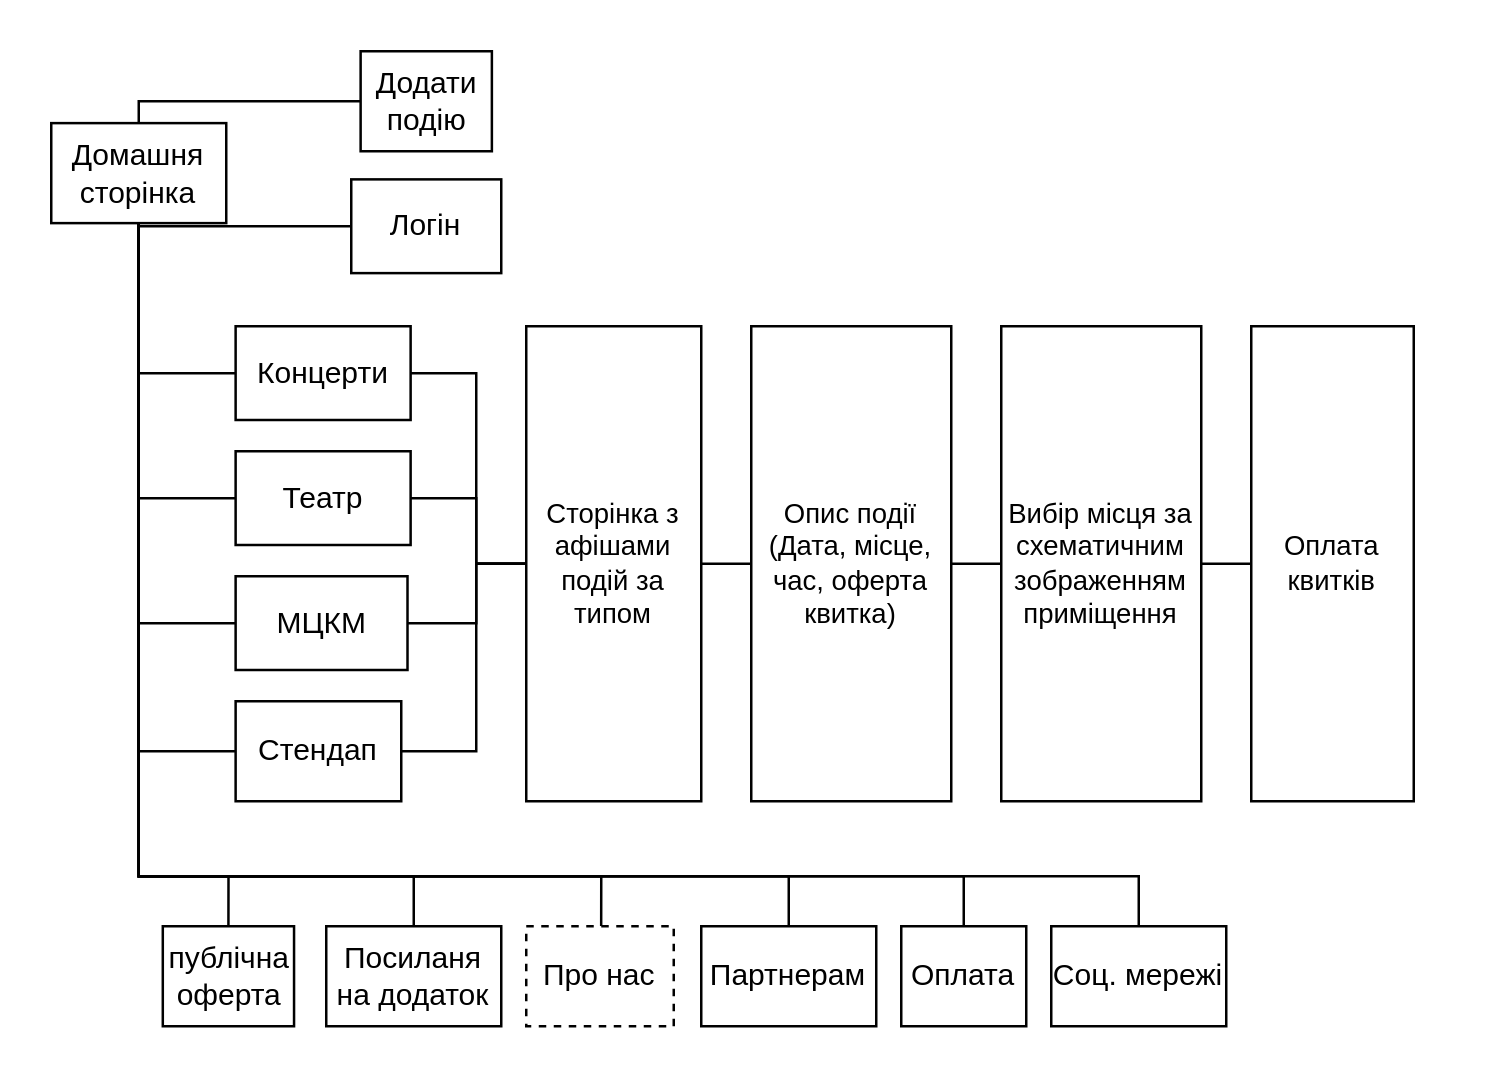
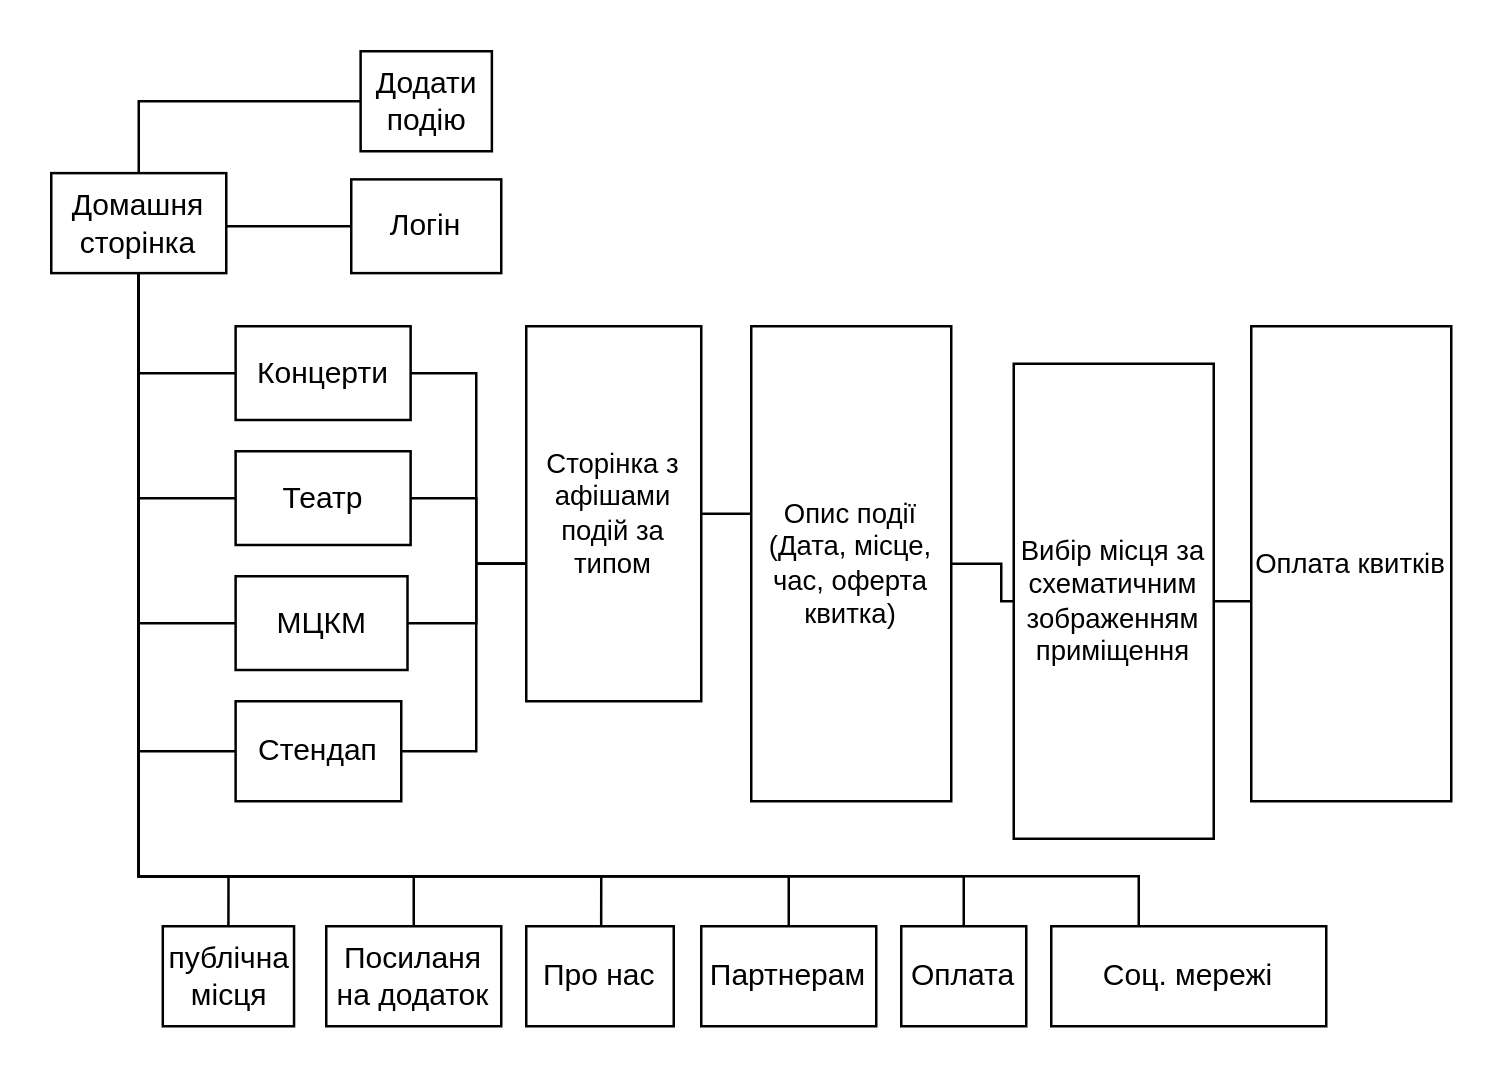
  <mxCell id="0" />
  <mxCell id="1" parent="0" />
  <mxCell id="2" style="edgeStyle=orthogonalEdgeStyle;shape=connector;rounded=0;orthogonalLoop=1;jettySize=auto;html=1;entryX=0;entryY=0.5;entryDx=0;entryDy=0;labelBackgroundColor=default;strokeColor=default;align=center;verticalAlign=middle;fontFamily=Helvetica;fontSize=11;fontColor=default;endArrow=none;endFill=0;" edge="1" parent="1" source="11" target="21"><mxGeometry relative="1" as="geometry"><Array as="points"><mxPoint x="55" y="40" /></Array></mxGeometry></mxCell>
  <mxCell id="3" style="edgeStyle=orthogonalEdgeStyle;shape=connector;rounded=0;orthogonalLoop=1;jettySize=auto;html=1;labelBackgroundColor=default;strokeColor=default;align=center;verticalAlign=middle;fontFamily=Helvetica;fontSize=11;fontColor=default;endArrow=none;endFill=0;" edge="1" parent="1" source="11" target="22"><mxGeometry relative="1" as="geometry"><Array as="points"><mxPoint x="100" y="90" /><mxPoint x="100" y="90" /></Array></mxGeometry></mxCell>
  <mxCell id="4" style="edgeStyle=orthogonalEdgeStyle;shape=connector;rounded=0;orthogonalLoop=1;jettySize=auto;html=1;entryX=0;entryY=0.5;entryDx=0;entryDy=0;labelBackgroundColor=default;strokeColor=default;align=center;verticalAlign=middle;fontFamily=Helvetica;fontSize=11;fontColor=default;endArrow=none;endFill=0;" edge="1" parent="1" source="11" target="13"><mxGeometry relative="1" as="geometry"><Array as="points"><mxPoint x="55" y="149" /></Array></mxGeometry></mxCell>
  <mxCell id="5" style="edgeStyle=orthogonalEdgeStyle;shape=connector;rounded=0;orthogonalLoop=1;jettySize=auto;html=1;labelBackgroundColor=default;strokeColor=default;align=center;verticalAlign=middle;fontFamily=Helvetica;fontSize=11;fontColor=default;endArrow=none;endFill=0;entryX=0.5;entryY=0;entryDx=0;entryDy=0;" edge="1" parent="1" source="11" target="20"><mxGeometry relative="1" as="geometry"><Array as="points"><mxPoint x="55" y="350" /><mxPoint x="91" y="350" /></Array></mxGeometry></mxCell>
  <mxCell id="6" style="edgeStyle=orthogonalEdgeStyle;shape=connector;rounded=0;orthogonalLoop=1;jettySize=auto;html=1;entryX=0.5;entryY=0;entryDx=0;entryDy=0;labelBackgroundColor=default;strokeColor=default;align=center;verticalAlign=middle;fontFamily=Helvetica;fontSize=11;fontColor=default;endArrow=none;endFill=0;" edge="1" parent="1" source="11" target="28"><mxGeometry relative="1" as="geometry"><Array as="points"><mxPoint x="55" y="350" /><mxPoint x="165" y="350" /></Array></mxGeometry></mxCell>
  <mxCell id="7" style="edgeStyle=orthogonalEdgeStyle;shape=connector;rounded=0;orthogonalLoop=1;jettySize=auto;html=1;labelBackgroundColor=default;strokeColor=default;align=center;verticalAlign=middle;fontFamily=Helvetica;fontSize=11;fontColor=default;endArrow=none;endFill=0;entryX=0.508;entryY=0;entryDx=0;entryDy=0;entryPerimeter=0;" edge="1" parent="1" source="11" target="29"><mxGeometry relative="1" as="geometry"><Array as="points"><mxPoint x="55" y="350" /><mxPoint x="240" y="350" /></Array></mxGeometry></mxCell>
  <mxCell id="8" style="edgeStyle=orthogonalEdgeStyle;shape=connector;rounded=0;orthogonalLoop=1;jettySize=auto;html=1;labelBackgroundColor=default;strokeColor=default;align=center;verticalAlign=middle;fontFamily=Helvetica;fontSize=11;fontColor=default;endArrow=none;endFill=0;entryX=0.5;entryY=0;entryDx=0;entryDy=0;" edge="1" parent="1" source="11" target="30"><mxGeometry relative="1" as="geometry"><Array as="points"><mxPoint x="55" y="350" /><mxPoint x="315" y="350" /></Array></mxGeometry></mxCell>
  <mxCell id="9" style="edgeStyle=orthogonalEdgeStyle;shape=connector;rounded=0;orthogonalLoop=1;jettySize=auto;html=1;labelBackgroundColor=default;strokeColor=default;align=center;verticalAlign=middle;fontFamily=Helvetica;fontSize=11;fontColor=default;endArrow=none;endFill=0;entryX=0.5;entryY=0;entryDx=0;entryDy=0;" edge="1" parent="1" source="11" target="31"><mxGeometry relative="1" as="geometry"><Array as="points"><mxPoint x="55" y="350" /><mxPoint x="385" y="350" /></Array></mxGeometry></mxCell>
  <mxCell id="10" style="edgeStyle=orthogonalEdgeStyle;shape=connector;rounded=0;orthogonalLoop=1;jettySize=auto;html=1;labelBackgroundColor=default;strokeColor=default;align=center;verticalAlign=middle;fontFamily=Helvetica;fontSize=11;fontColor=default;endArrow=none;endFill=0;entryX=0.5;entryY=0;entryDx=0;entryDy=0;" edge="1" parent="1" source="11" target="32"><mxGeometry relative="1" as="geometry"><Array as="points"><mxPoint x="55" y="350" /><mxPoint x="455" y="350" /></Array></mxGeometry></mxCell>
- <mxCell id="11" value="Домашня сторінка" style="rounded=0;whiteSpace=wrap;html=1;" vertex="1" parent="1"><mxGeometry x="20" y="48.75" width="70" height="40" as="geometry" /></mxCell>
+ <mxCell id="11" value="Домашня сторінка" style="rounded=0;whiteSpace=wrap;html=1;" vertex="1" parent="1"><mxGeometry x="20" y="68.75" width="70" height="40" as="geometry" /></mxCell>
  <mxCell id="12" style="edgeStyle=orthogonalEdgeStyle;shape=connector;rounded=0;orthogonalLoop=1;jettySize=auto;html=1;labelBackgroundColor=default;strokeColor=default;align=center;verticalAlign=middle;fontFamily=Helvetica;fontSize=11;fontColor=default;endArrow=none;endFill=0;" edge="1" parent="1" source="13" target="27"><mxGeometry relative="1" as="geometry"><Array as="points"><mxPoint x="190" y="149" /><mxPoint x="190" y="225" /></Array></mxGeometry></mxCell>
  <mxCell id="13" value="Концерти" style="rounded=0;whiteSpace=wrap;html=1;" vertex="1" parent="1"><mxGeometry x="93.75" y="130" width="70" height="37.5" as="geometry" /></mxCell>
  <mxCell id="14" style="edgeStyle=orthogonalEdgeStyle;shape=connector;rounded=0;orthogonalLoop=1;jettySize=auto;html=1;labelBackgroundColor=default;strokeColor=default;align=center;verticalAlign=middle;fontFamily=Helvetica;fontSize=11;fontColor=default;endArrow=none;endFill=0;" edge="1" parent="1" source="15" target="27"><mxGeometry relative="1" as="geometry"><Array as="points"><mxPoint x="190" y="199" /><mxPoint x="190" y="225" /></Array></mxGeometry></mxCell>
  <mxCell id="15" value="Театр" style="rounded=0;whiteSpace=wrap;html=1;" vertex="1" parent="1"><mxGeometry x="93.75" y="180" width="70" height="37.5" as="geometry" /></mxCell>
  <mxCell id="16" style="edgeStyle=orthogonalEdgeStyle;shape=connector;rounded=0;orthogonalLoop=1;jettySize=auto;html=1;labelBackgroundColor=default;strokeColor=default;align=center;verticalAlign=middle;fontFamily=Helvetica;fontSize=11;fontColor=default;endArrow=none;endFill=0;" edge="1" parent="1" source="17" target="27"><mxGeometry relative="1" as="geometry"><Array as="points"><mxPoint x="190" y="249" /><mxPoint x="190" y="225" /></Array></mxGeometry></mxCell>
  <mxCell id="17" value="МЦКМ" style="rounded=0;whiteSpace=wrap;html=1;" vertex="1" parent="1"><mxGeometry x="93.75" y="230" width="68.75" height="37.5" as="geometry" /></mxCell>
  <mxCell id="18" style="edgeStyle=orthogonalEdgeStyle;shape=connector;rounded=0;orthogonalLoop=1;jettySize=auto;html=1;labelBackgroundColor=default;strokeColor=default;align=center;verticalAlign=middle;fontFamily=Helvetica;fontSize=11;fontColor=default;endArrow=none;endFill=0;" edge="1" parent="1" source="19" target="27"><mxGeometry relative="1" as="geometry"><Array as="points"><mxPoint x="190" y="300" /><mxPoint x="190" y="225" /></Array></mxGeometry></mxCell>
  <mxCell id="19" value="Стендап" style="rounded=0;whiteSpace=wrap;html=1;" vertex="1" parent="1"><mxGeometry x="93.75" y="280" width="66.25" height="40" as="geometry" /></mxCell>
- <mxCell id="20" value="публічна оферта" style="whiteSpace=wrap;html=1;rounded=0;" vertex="1" parent="1"><mxGeometry x="64.62" y="370" width="52.5" height="40" as="geometry" /></mxCell>
+ <mxCell id="20" value="публічна місця" style="whiteSpace=wrap;html=1;rounded=0;" vertex="1" parent="1"><mxGeometry x="64.62" y="370" width="52.5" height="40" as="geometry" /></mxCell>
  <mxCell id="21" value="Додати подію" style="whiteSpace=wrap;html=1;rounded=0;" vertex="1" parent="1"><mxGeometry x="143.75" y="20" width="52.5" height="40" as="geometry" /></mxCell>
  <mxCell id="22" value="Логін" style="rounded=0;whiteSpace=wrap;html=1;" vertex="1" parent="1"><mxGeometry x="140" y="71.25" width="60" height="37.5" as="geometry" /></mxCell>
  <mxCell id="23" style="edgeStyle=orthogonalEdgeStyle;shape=connector;rounded=0;orthogonalLoop=1;jettySize=auto;html=1;entryX=0;entryY=0.5;entryDx=0;entryDy=0;labelBackgroundColor=default;strokeColor=default;align=center;verticalAlign=middle;fontFamily=Helvetica;fontSize=11;fontColor=default;endArrow=none;endFill=0;" edge="1" parent="1" source="11" target="15"><mxGeometry relative="1" as="geometry"><mxPoint x="20" y="207.5" as="sourcePoint" /><mxPoint x="59" y="306.5" as="targetPoint" /><Array as="points"><mxPoint x="55" y="199" /></Array></mxGeometry></mxCell>
  <mxCell id="24" style="edgeStyle=orthogonalEdgeStyle;shape=connector;rounded=0;orthogonalLoop=1;jettySize=auto;html=1;entryX=0;entryY=0.5;entryDx=0;entryDy=0;labelBackgroundColor=default;strokeColor=default;align=center;verticalAlign=middle;fontFamily=Helvetica;fontSize=11;fontColor=default;endArrow=none;endFill=0;" edge="1" parent="1" source="11" target="17"><mxGeometry relative="1" as="geometry"><mxPoint x="65" y="100" as="sourcePoint" /><mxPoint x="104" y="199" as="targetPoint" /><Array as="points"><mxPoint x="55" y="249" /></Array></mxGeometry></mxCell>
  <mxCell id="25" style="edgeStyle=orthogonalEdgeStyle;shape=connector;rounded=0;orthogonalLoop=1;jettySize=auto;html=1;entryX=0;entryY=0.5;entryDx=0;entryDy=0;labelBackgroundColor=default;strokeColor=default;align=center;verticalAlign=middle;fontFamily=Helvetica;fontSize=11;fontColor=default;endArrow=none;endFill=0;" edge="1" parent="1" source="11" target="19"><mxGeometry relative="1" as="geometry"><mxPoint x="65" y="100" as="sourcePoint" /><mxPoint x="109" y="259" as="targetPoint" /><Array as="points"><mxPoint x="55" y="300" /></Array></mxGeometry></mxCell>
  <mxCell id="26" value="" style="edgeStyle=orthogonalEdgeStyle;shape=connector;rounded=0;orthogonalLoop=1;jettySize=auto;html=1;labelBackgroundColor=default;strokeColor=default;align=center;verticalAlign=middle;fontFamily=Helvetica;fontSize=11;fontColor=default;endArrow=none;endFill=0;" edge="1" parent="1" source="27" target="34"><mxGeometry relative="1" as="geometry" /></mxCell>
- <mxCell id="27" value="Сторінка з афішами подій за типом" style="rounded=0;whiteSpace=wrap;html=1;fontFamily=Helvetica;fontSize=11;fontColor=default;" vertex="1" parent="1"><mxGeometry x="210" y="130" width="70" height="190" as="geometry" /></mxCell>
+ <mxCell id="27" value="Сторінка з афішами подій за типом" style="rounded=0;whiteSpace=wrap;html=1;fontFamily=Helvetica;fontSize=11;fontColor=default;" vertex="1" parent="1"><mxGeometry x="210" y="130" width="70" height="150" as="geometry" /></mxCell>
  <mxCell id="28" value="Посиланя на додаток" style="whiteSpace=wrap;html=1;rounded=0;" vertex="1" parent="1"><mxGeometry x="130" y="370" width="70" height="40" as="geometry" /></mxCell>
- <mxCell id="29" value="Про нас" style="whiteSpace=wrap;html=1;rounded=0;dashed=1;" vertex="1" parent="1"><mxGeometry x="210" y="370" width="59" height="40" as="geometry" /></mxCell>
+ <mxCell id="29" value="Про нас" style="whiteSpace=wrap;html=1;rounded=0;" vertex="1" parent="1"><mxGeometry x="210" y="370" width="59" height="40" as="geometry" /></mxCell>
  <mxCell id="30" value="Партнерам" style="whiteSpace=wrap;html=1;rounded=0;" vertex="1" parent="1"><mxGeometry x="280" y="370" width="70" height="40" as="geometry" /></mxCell>
  <mxCell id="31" value="Оплата" style="whiteSpace=wrap;html=1;rounded=0;" vertex="1" parent="1"><mxGeometry x="360" y="370" width="50" height="40" as="geometry" /></mxCell>
- <mxCell id="32" value="Соц. мережі" style="whiteSpace=wrap;html=1;rounded=0;" vertex="1" parent="1"><mxGeometry x="420" y="370" width="70" height="40" as="geometry" /></mxCell>
+ <mxCell id="32" value="Соц. мережі" style="whiteSpace=wrap;html=1;rounded=0;" vertex="1" parent="1"><mxGeometry x="420" y="370" width="110" height="40" as="geometry" /></mxCell>
  <mxCell id="33" value="" style="edgeStyle=orthogonalEdgeStyle;shape=connector;rounded=0;orthogonalLoop=1;jettySize=auto;html=1;labelBackgroundColor=default;strokeColor=default;align=center;verticalAlign=middle;fontFamily=Helvetica;fontSize=11;fontColor=default;endArrow=none;endFill=0;" edge="1" parent="1" source="34" target="36"><mxGeometry relative="1" as="geometry" /></mxCell>
  <mxCell id="34" value="Опис події&lt;br&gt;(Дата, місце, час, оферта квитка)" style="rounded=0;whiteSpace=wrap;html=1;fontFamily=Helvetica;fontSize=11;fontColor=default;" vertex="1" parent="1"><mxGeometry x="300" y="130" width="80" height="190" as="geometry" /></mxCell>
  <mxCell id="35" value="" style="edgeStyle=orthogonalEdgeStyle;shape=connector;rounded=0;orthogonalLoop=1;jettySize=auto;html=1;labelBackgroundColor=default;strokeColor=default;align=center;verticalAlign=middle;fontFamily=Helvetica;fontSize=11;fontColor=default;endArrow=none;endFill=0;" edge="1" parent="1" source="36" target="37"><mxGeometry relative="1" as="geometry" /></mxCell>
- <mxCell id="36" value="Вибір місця за схематичним зображенням приміщення" style="rounded=0;whiteSpace=wrap;html=1;fontFamily=Helvetica;fontSize=11;fontColor=default;" vertex="1" parent="1"><mxGeometry x="400" y="130" width="80" height="190" as="geometry" /></mxCell>
- <mxCell id="37" value="Оплата квитків" style="rounded=0;whiteSpace=wrap;html=1;fontFamily=Helvetica;fontSize=11;fontColor=default;" vertex="1" parent="1"><mxGeometry x="500" y="130" width="65" height="190" as="geometry" /></mxCell>
+ <mxCell id="36" value="Вибір місця за схематичним зображенням приміщення" style="rounded=0;whiteSpace=wrap;html=1;fontFamily=Helvetica;fontSize=11;fontColor=default;" vertex="1" parent="1"><mxGeometry x="405" y="145" width="80" height="190" as="geometry" /></mxCell>
+ <mxCell id="37" value="Оплата квитків" style="rounded=0;whiteSpace=wrap;html=1;fontFamily=Helvetica;fontSize=11;fontColor=default;" vertex="1" parent="1"><mxGeometry x="500" y="130" width="80" height="190" as="geometry" /></mxCell>
